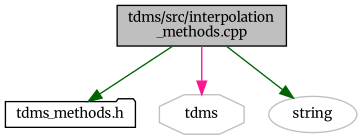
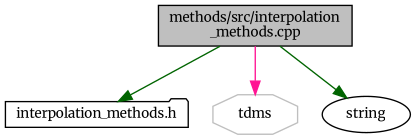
  digraph {
    fontname=Merriweather
    node [color=black fillcolor=white fontname=Merriweather fontsize=10 style=filled]
    edge [color=darkgreen fontname=Merriweather fontsize=10 labelfontname=Helvetica labelfontsize=10 style=solid]
-   n1 [fillcolor=grey75 fontcolor=black height=0.2 label="tdms/src/interpolation\l_methods.cpp" shape=box width=0.4]
-   n2 [height=0.2 label="tdms_methods.h" shape=folder width=0.4]
+   n1 [fillcolor=grey75 fontcolor=black height=0.2 label="methods/src/interpolation\l_methods.cpp" shape=box width=0.4]
+   n2 [height=0.2 label="interpolation_methods.h" shape=folder width=0.4]
    n3 [color=grey75 height=0.2 label=tdms shape=octagon width=0.4]
-   n4 [color=grey75 height=0.2 label=string shape=ellipse width=0.4]
+   n4 [height=0.2 label=string shape=ellipse width=0.4]
    n1 -> n2
    n1 -> n3 [color=deeppink]
    n1 -> n4
  }
